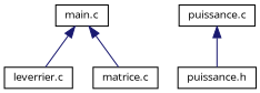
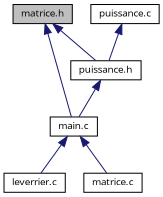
  digraph {
    fontname="Open Sans"
    node [color=black fillcolor=white fontname="Open Sans" fontsize=10 shape=record style=filled]
    edge [color=midnightblue dir=back fontname="Open Sans" fontsize=10 labelfontname=Helvetica labelfontsize=10 style=solid]
+   n1 [fillcolor=grey75 fontcolor=black height=0.2 label="matrice.h" width=0.4]
    n2 [height=0.2 label="main.c" width=0.4]
    n3 [height=0.2 label="puissance.h" width=0.4]
    n4 [height=0.2 label="leverrier.c" width=0.4]
    n5 [height=0.2 label="matrice.c" width=0.4]
    n6 [height=0.2 label="puissance.c" width=0.4]
+   n1 -> n2
+   n1 -> n3
    n2 -> n4
    n2 -> n5
+   n3 -> n2
    n6 -> n3
  }
